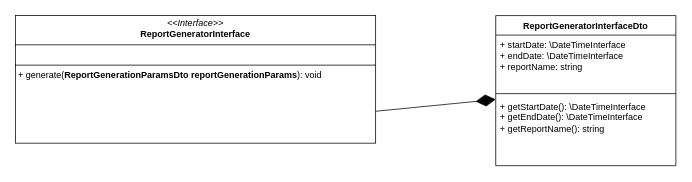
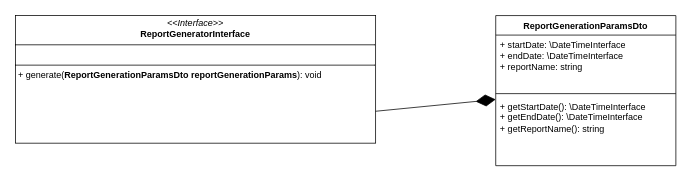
  <mxCell id="0" />
  <mxCell id="1" parent="0" />
  <mxCell id="2" value="&lt;p style=&quot;margin:0px;margin-top:4px;text-align:center;&quot;&gt;&lt;i&gt;&amp;lt;&amp;lt;Interface&amp;gt;&amp;gt;&lt;/i&gt;&lt;br&gt;&lt;b&gt;ReportGeneratorInterface&lt;/b&gt;&lt;/p&gt;&lt;hr size=&quot;1&quot; style=&quot;border-style:solid;&quot;&gt;&lt;p style=&quot;margin:0px;margin-left:4px;&quot;&gt;&lt;br&gt;&lt;/p&gt;&lt;hr size=&quot;1&quot; style=&quot;border-style:solid;&quot;&gt;&lt;p style=&quot;margin:0px;margin-left:4px;&quot;&gt;+ generate(&lt;span style=&quot;font-weight: 700; text-align: center;&quot;&gt;ReportGenerationParams&lt;/span&gt;&lt;span style=&quot;font-weight: 700; text-align: center; background-color: initial;&quot;&gt;Dto&lt;/span&gt;&lt;span style=&quot;font-weight: 700; text-align: center; background-color: initial;&quot;&gt;&amp;nbsp;r&lt;/span&gt;&lt;span style=&quot;font-weight: 700; text-align: center;&quot;&gt;eportGenerationParams&lt;/span&gt;&lt;span style=&quot;background-color: initial;&quot;&gt;): void&lt;/span&gt;&lt;/p&gt;" style="verticalAlign=top;align=left;overflow=fill;html=1;whiteSpace=wrap;" vertex="1" parent="1"><mxGeometry x="20" y="20" width="480" height="170" as="geometry" /></mxCell>
- <mxCell id="3" value="ReportGeneratorInterface&lt;span style=&quot;background-color: initial;&quot;&gt;Dto&lt;/span&gt;" style="swimlane;fontStyle=1;align=center;verticalAlign=top;childLayout=stackLayout;horizontal=1;startSize=26;horizontalStack=0;resizeParent=1;resizeParentMax=0;resizeLast=0;collapsible=1;marginBottom=0;whiteSpace=wrap;html=1;" vertex="1" parent="1"><mxGeometry x="660" y="20" width="240" height="200" as="geometry" /></mxCell>
+ <mxCell id="3" value="ReportGenerationParams&lt;span style=&quot;background-color: initial;&quot;&gt;Dto&lt;/span&gt;" style="swimlane;fontStyle=1;align=center;verticalAlign=top;childLayout=stackLayout;horizontal=1;startSize=26;horizontalStack=0;resizeParent=1;resizeParentMax=0;resizeLast=0;collapsible=1;marginBottom=0;whiteSpace=wrap;html=1;" vertex="1" parent="1"><mxGeometry x="660" y="20" width="240" height="200" as="geometry" /></mxCell>
  <mxCell id="4" value="+ startDate: \DateTimeInterface&lt;div&gt;+ endDate: \DateTimeInterface&lt;/div&gt;&lt;div&gt;+ reportName: string&lt;br&gt;&lt;div&gt;&lt;br&gt;&lt;/div&gt;&lt;/div&gt;" style="text;strokeColor=none;fillColor=none;align=left;verticalAlign=top;spacingLeft=4;spacingRight=4;overflow=hidden;rotatable=0;points=[[0,0.5],[1,0.5]];portConstraint=eastwest;whiteSpace=wrap;html=1;" vertex="1" parent="3"><mxGeometry y="26" width="240" height="74" as="geometry" /></mxCell>
  <mxCell id="5" value="" style="line;strokeWidth=1;fillColor=none;align=left;verticalAlign=middle;spacingTop=-1;spacingLeft=3;spacingRight=3;rotatable=0;labelPosition=right;points=[];portConstraint=eastwest;strokeColor=inherit;" vertex="1" parent="3"><mxGeometry y="100" width="240" height="8" as="geometry" /></mxCell>
  <mxCell id="6" value="+ getStartDate(): \DateTimeInterface&lt;div&gt;+ getEndDate(): \DateTimeInterface&lt;br&gt;&lt;/div&gt;&lt;div&gt;+ getReportName(): string&lt;br&gt;&lt;/div&gt;" style="text;strokeColor=none;fillColor=none;align=left;verticalAlign=top;spacingLeft=4;spacingRight=4;overflow=hidden;rotatable=0;points=[[0,0.5],[1,0.5]];portConstraint=eastwest;whiteSpace=wrap;html=1;" vertex="1" parent="3"><mxGeometry y="108" width="240" height="92" as="geometry" /></mxCell>
  <mxCell id="7" value="" style="endArrow=diamondThin;endFill=1;endSize=24;html=1;rounded=0;exitX=1;exitY=0.75;exitDx=0;exitDy=0;" edge="1" parent="1" source="2" target="3"><mxGeometry width="160" relative="1" as="geometry"><mxPoint x="260" y="180" as="sourcePoint" /><mxPoint x="420" y="180" as="targetPoint" /></mxGeometry></mxCell>
